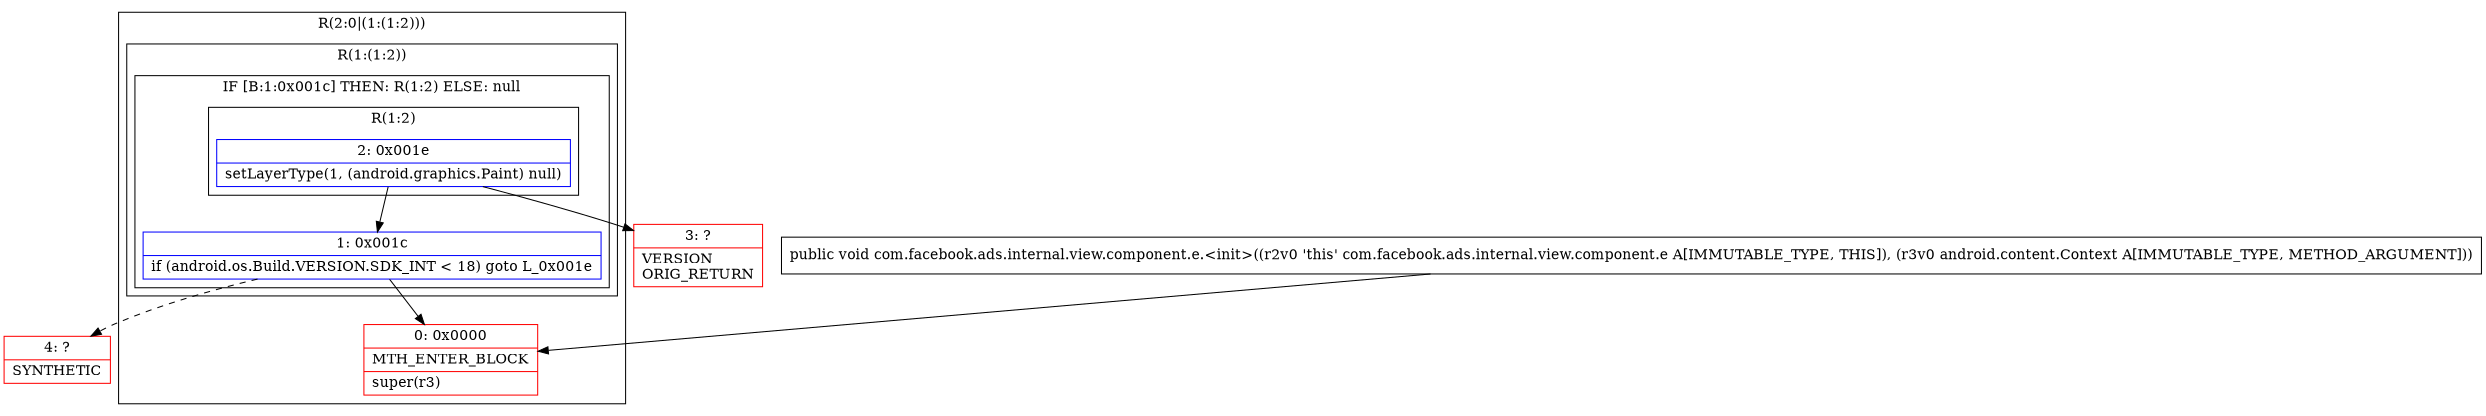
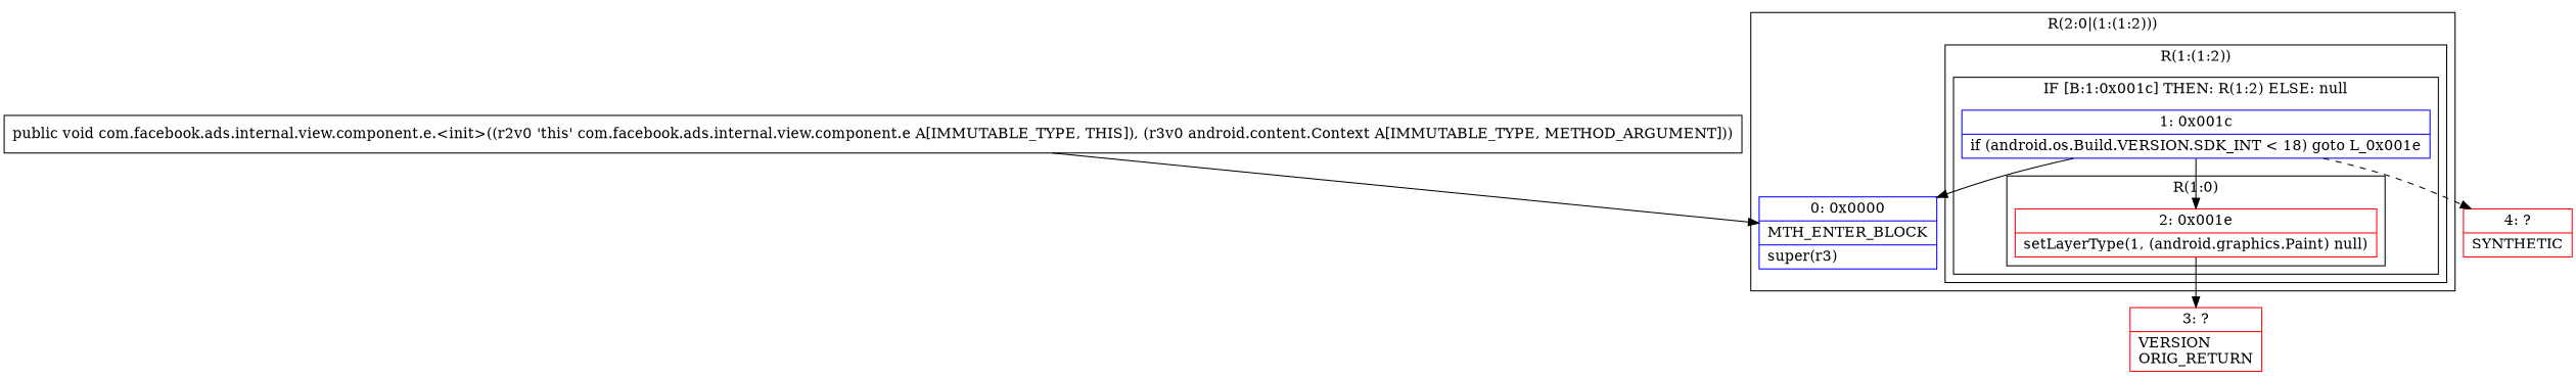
  digraph {
    node [color=blue shape=record]
-   n1 [label="{2\:\ 0x001e|setLayerType(1, (android.graphics.Paint) null)\l}"]
+   n1 [color=red label="{2\:\ 0x001e|setLayerType(1, (android.graphics.Paint) null)\l}"]
    n2 [label="{1\:\ 0x001c|if (android.os.Build.VERSION.SDK_INT \< 18) goto L_0x001e\l}"]
-   n3 [color=red label="{0\:\ 0x0000|MTH_ENTER_BLOCK\l|super(r3)\l}"]
+   n3 [label="{0\:\ 0x0000|MTH_ENTER_BLOCK\l|super(r3)\l}"]
    n4 [color=red label="{3\:\ ?|VERSION\lORIG_RETURN\l}"]
    n5 [color=red label="{4\:\ ?|SYNTHETIC\l}"]
    n6 [label="{public void com.facebook.ads.internal.view.component.e.\<init\>((r2v0 'this' com.facebook.ads.internal.view.component.e A[IMMUTABLE_TYPE, THIS]), (r3v0 android.content.Context A[IMMUTABLE_TYPE, METHOD_ARGUMENT])) }" color=""]
    subgraph cluster_1 {
      label="R(2:0|(1:(1:2)))"
      n3
      subgraph cluster_2 {
        label="R(1:(1:2))"
        subgraph cluster_3 {
          label="IF [B:1:0x001c] THEN: R(1:2) ELSE: null"
          n2
          subgraph cluster_4 {
-           label="R(1:2)"
+           label="R(1:0)"
            n1
          }
        }
      }
    }
    n1 -> n4
-   n1 -> n2
+   n2 -> n1
    n2 -> n3
    n2 -> n5 [style=dashed]
    n6 -> n3
  }
